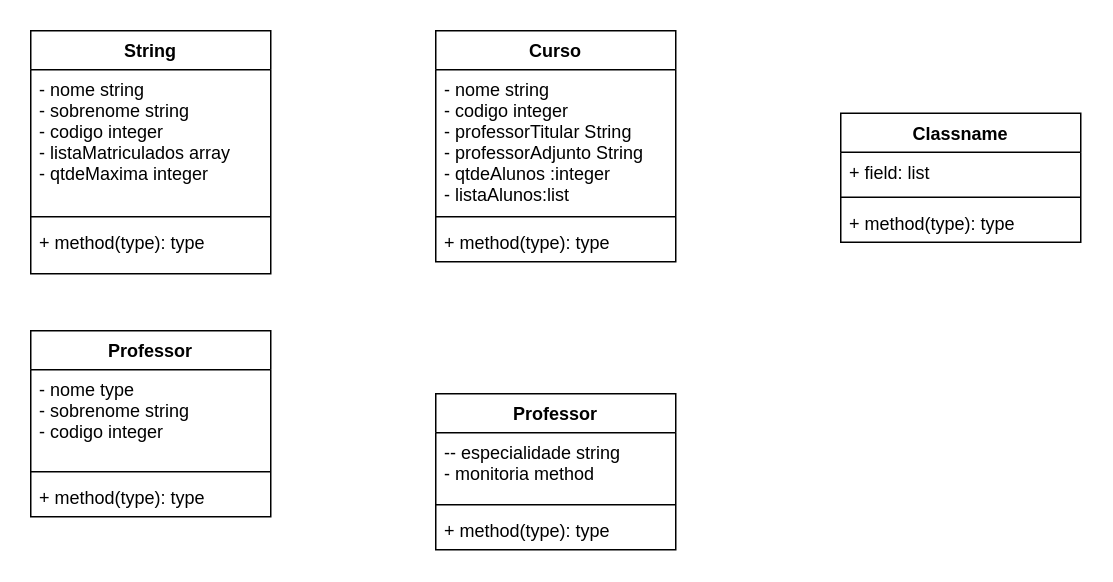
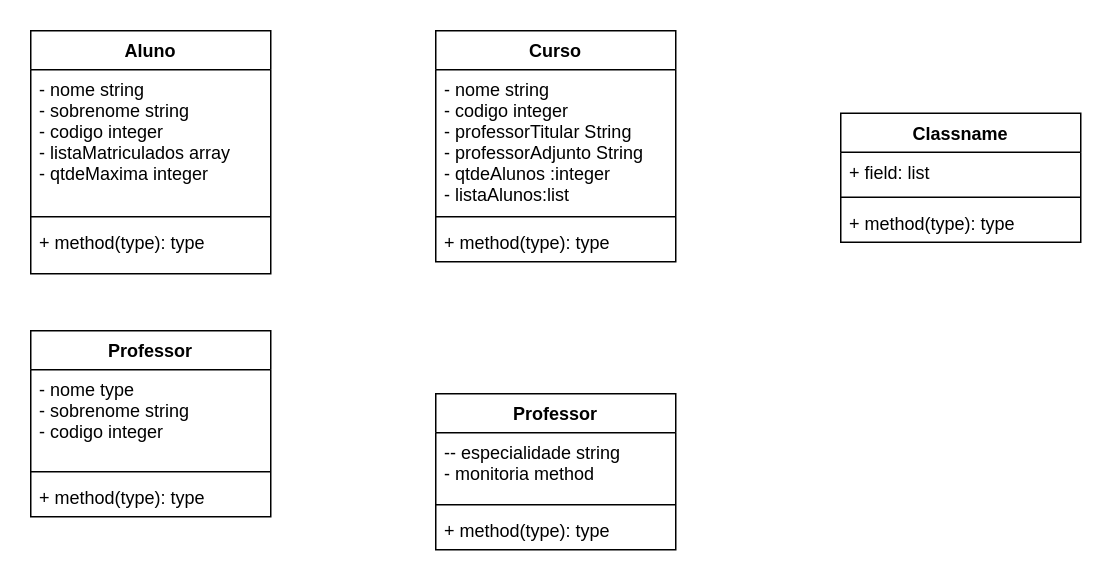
  <mxCell id="0" />
  <mxCell id="1" parent="0" />
- <mxCell id="2" value="String" style="swimlane;fontStyle=1;align=center;verticalAlign=top;childLayout=stackLayout;horizontal=1;startSize=26;horizontalStack=0;resizeParent=1;resizeParentMax=0;resizeLast=0;collapsible=1;marginBottom=0;" vertex="1" parent="1"><mxGeometry x="20" y="20" width="160" height="162" as="geometry" /></mxCell>
+ <mxCell id="2" value="Aluno" style="swimlane;fontStyle=1;align=center;verticalAlign=top;childLayout=stackLayout;horizontal=1;startSize=26;horizontalStack=0;resizeParent=1;resizeParentMax=0;resizeLast=0;collapsible=1;marginBottom=0;" vertex="1" parent="1"><mxGeometry x="20" y="20" width="160" height="162" as="geometry" /></mxCell>
  <mxCell id="3" value="- nome string&#10;- sobrenome string&#10;- codigo integer&#10;- listaMatriculados array&#10;- qtdeMaxima integer&#10;&#10;&#10;&#10;" style="text;strokeColor=none;fillColor=none;align=left;verticalAlign=top;spacingLeft=4;spacingRight=4;overflow=hidden;rotatable=0;points=[[0,0.5],[1,0.5]];portConstraint=eastwest;" vertex="1" parent="2"><mxGeometry y="26" width="160" height="94" as="geometry" /></mxCell>
  <mxCell id="4" value="" style="line;strokeWidth=1;fillColor=none;align=left;verticalAlign=middle;spacingTop=-1;spacingLeft=3;spacingRight=3;rotatable=0;labelPosition=right;points=[];portConstraint=eastwest;" vertex="1" parent="2"><mxGeometry y="120" width="160" height="8" as="geometry" /></mxCell>
  <mxCell id="5" value="+ method(type): type" style="text;strokeColor=none;fillColor=none;align=left;verticalAlign=top;spacingLeft=4;spacingRight=4;overflow=hidden;rotatable=0;points=[[0,0.5],[1,0.5]];portConstraint=eastwest;" vertex="1" parent="2"><mxGeometry y="128" width="160" height="34" as="geometry" /></mxCell>
  <mxCell id="6" value="Curso" style="swimlane;fontStyle=1;align=center;verticalAlign=top;childLayout=stackLayout;horizontal=1;startSize=26;horizontalStack=0;resizeParent=1;resizeParentMax=0;resizeLast=0;collapsible=1;marginBottom=0;" vertex="1" parent="1"><mxGeometry x="290" y="20" width="160" height="154" as="geometry" /></mxCell>
  <mxCell id="7" value="- nome string&#10;- codigo integer&#10;- professorTitular String&#10;- professorAdjunto String&#10;- qtdeAlunos :integer&#10;- listaAlunos:list&#10;&#10;&#10;" style="text;strokeColor=none;fillColor=none;align=left;verticalAlign=top;spacingLeft=4;spacingRight=4;overflow=hidden;rotatable=0;points=[[0,0.5],[1,0.5]];portConstraint=eastwest;" vertex="1" parent="6"><mxGeometry y="26" width="160" height="94" as="geometry" /></mxCell>
  <mxCell id="8" value="" style="line;strokeWidth=1;fillColor=none;align=left;verticalAlign=middle;spacingTop=-1;spacingLeft=3;spacingRight=3;rotatable=0;labelPosition=right;points=[];portConstraint=eastwest;" vertex="1" parent="6"><mxGeometry y="120" width="160" height="8" as="geometry" /></mxCell>
  <mxCell id="9" value="+ method(type): type" style="text;strokeColor=none;fillColor=none;align=left;verticalAlign=top;spacingLeft=4;spacingRight=4;overflow=hidden;rotatable=0;points=[[0,0.5],[1,0.5]];portConstraint=eastwest;" vertex="1" parent="6"><mxGeometry y="128" width="160" height="26" as="geometry" /></mxCell>
  <mxCell id="10" value="Professor" style="swimlane;fontStyle=1;align=center;verticalAlign=top;childLayout=stackLayout;horizontal=1;startSize=26;horizontalStack=0;resizeParent=1;resizeParentMax=0;resizeLast=0;collapsible=1;marginBottom=0;" vertex="1" parent="1"><mxGeometry x="20" y="220" width="160" height="124" as="geometry" /></mxCell>
  <mxCell id="11" value="- nome type&#10;- sobrenome string&#10;- codigo integer&#10;&#10;&#10;" style="text;strokeColor=none;fillColor=none;align=left;verticalAlign=top;spacingLeft=4;spacingRight=4;overflow=hidden;rotatable=0;points=[[0,0.5],[1,0.5]];portConstraint=eastwest;" vertex="1" parent="10"><mxGeometry y="26" width="160" height="64" as="geometry" /></mxCell>
  <mxCell id="12" value="" style="line;strokeWidth=1;fillColor=none;align=left;verticalAlign=middle;spacingTop=-1;spacingLeft=3;spacingRight=3;rotatable=0;labelPosition=right;points=[];portConstraint=eastwest;" vertex="1" parent="10"><mxGeometry y="90" width="160" height="8" as="geometry" /></mxCell>
  <mxCell id="13" value="+ method(type): type" style="text;strokeColor=none;fillColor=none;align=left;verticalAlign=top;spacingLeft=4;spacingRight=4;overflow=hidden;rotatable=0;points=[[0,0.5],[1,0.5]];portConstraint=eastwest;" vertex="1" parent="10"><mxGeometry y="98" width="160" height="26" as="geometry" /></mxCell>
  <mxCell id="14" value="Professor" style="swimlane;fontStyle=1;align=center;verticalAlign=top;childLayout=stackLayout;horizontal=1;startSize=26;horizontalStack=0;resizeParent=1;resizeParentMax=0;resizeLast=0;collapsible=1;marginBottom=0;" vertex="1" parent="1"><mxGeometry x="290" y="262" width="160" height="104" as="geometry" /></mxCell>
  <mxCell id="15" value="-- especialidade string&#10;- monitoria method&#10;&#10;" style="text;strokeColor=none;fillColor=none;align=left;verticalAlign=top;spacingLeft=4;spacingRight=4;overflow=hidden;rotatable=0;points=[[0,0.5],[1,0.5]];portConstraint=eastwest;" vertex="1" parent="14"><mxGeometry y="26" width="160" height="44" as="geometry" /></mxCell>
  <mxCell id="16" value="" style="line;strokeWidth=1;fillColor=none;align=left;verticalAlign=middle;spacingTop=-1;spacingLeft=3;spacingRight=3;rotatable=0;labelPosition=right;points=[];portConstraint=eastwest;" vertex="1" parent="14"><mxGeometry y="70" width="160" height="8" as="geometry" /></mxCell>
  <mxCell id="17" value="+ method(type): type" style="text;strokeColor=none;fillColor=none;align=left;verticalAlign=top;spacingLeft=4;spacingRight=4;overflow=hidden;rotatable=0;points=[[0,0.5],[1,0.5]];portConstraint=eastwest;" vertex="1" parent="14"><mxGeometry y="78" width="160" height="26" as="geometry" /></mxCell>
  <mxCell id="18" value="Classname" style="swimlane;fontStyle=1;align=center;verticalAlign=top;childLayout=stackLayout;horizontal=1;startSize=26;horizontalStack=0;resizeParent=1;resizeParentMax=0;resizeLast=0;collapsible=1;marginBottom=0;" vertex="1" parent="1"><mxGeometry x="560" y="75" width="160" height="86" as="geometry" /></mxCell>
  <mxCell id="19" value="+ field: list" style="text;strokeColor=none;fillColor=none;align=left;verticalAlign=top;spacingLeft=4;spacingRight=4;overflow=hidden;rotatable=0;points=[[0,0.5],[1,0.5]];portConstraint=eastwest;" vertex="1" parent="18"><mxGeometry y="26" width="160" height="26" as="geometry" /></mxCell>
  <mxCell id="20" value="" style="line;strokeWidth=1;fillColor=none;align=left;verticalAlign=middle;spacingTop=-1;spacingLeft=3;spacingRight=3;rotatable=0;labelPosition=right;points=[];portConstraint=eastwest;" vertex="1" parent="18"><mxGeometry y="52" width="160" height="8" as="geometry" /></mxCell>
  <mxCell id="21" value="+ method(type): type" style="text;strokeColor=none;fillColor=none;align=left;verticalAlign=top;spacingLeft=4;spacingRight=4;overflow=hidden;rotatable=0;points=[[0,0.5],[1,0.5]];portConstraint=eastwest;" vertex="1" parent="18"><mxGeometry y="60" width="160" height="26" as="geometry" /></mxCell>
